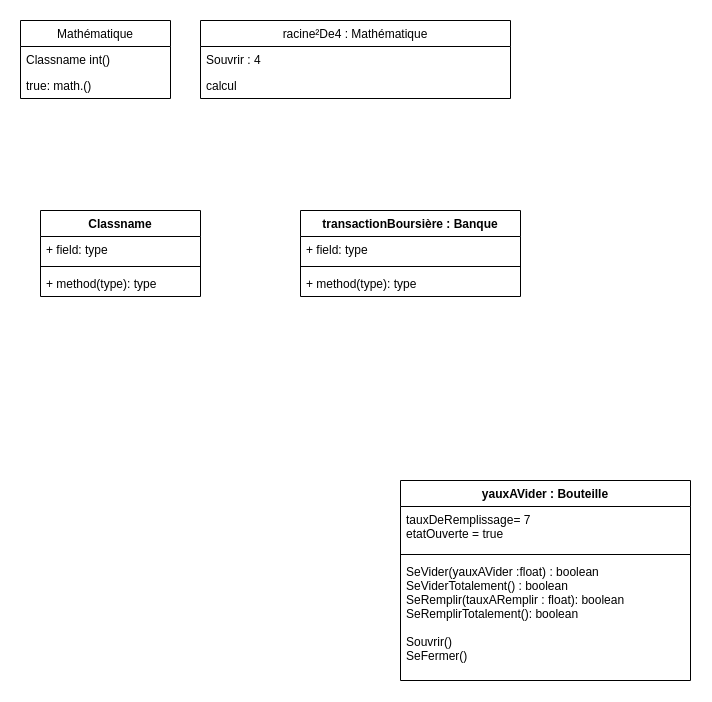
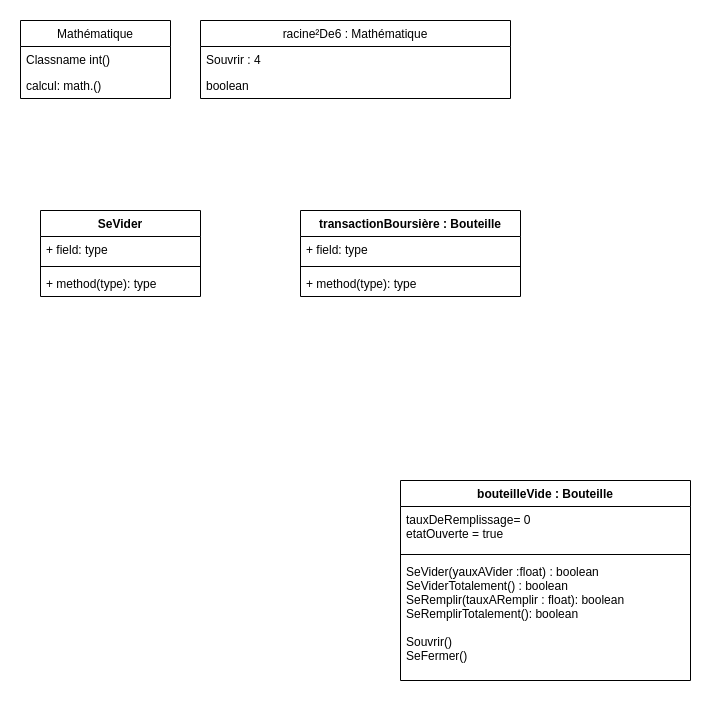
  <mxCell id="0" />
  <mxCell id="1" parent="0" />
- <mxCell id="2" value="racine²De4 : Mathématique" style="swimlane;fontStyle=0;childLayout=stackLayout;horizontal=1;startSize=26;fillColor=none;horizontalStack=0;resizeParent=1;resizeParentMax=0;resizeLast=0;collapsible=1;marginBottom=0;" vertex="1" parent="1"><mxGeometry x="200" y="20" width="310" height="78" as="geometry" /></mxCell>
+ <mxCell id="2" value="racine²De6 : Mathématique" style="swimlane;fontStyle=0;childLayout=stackLayout;horizontal=1;startSize=26;fillColor=none;horizontalStack=0;resizeParent=1;resizeParentMax=0;resizeLast=0;collapsible=1;marginBottom=0;" vertex="1" parent="1"><mxGeometry x="200" y="20" width="310" height="78" as="geometry" /></mxCell>
  <mxCell id="3" value="Souvrir : 4" style="text;strokeColor=none;fillColor=none;align=left;verticalAlign=top;spacingLeft=4;spacingRight=4;overflow=hidden;rotatable=0;points=[[0,0.5],[1,0.5]];portConstraint=eastwest;" vertex="1" parent="2"><mxGeometry y="26" width="310" height="26" as="geometry" /></mxCell>
- <mxCell id="4" value="calcul" style="text;strokeColor=none;fillColor=none;align=left;verticalAlign=top;spacingLeft=4;spacingRight=4;overflow=hidden;rotatable=0;points=[[0,0.5],[1,0.5]];portConstraint=eastwest;" vertex="1" parent="2"><mxGeometry y="52" width="310" height="26" as="geometry" /></mxCell>
+ <mxCell id="4" value="boolean" style="text;strokeColor=none;fillColor=none;align=left;verticalAlign=top;spacingLeft=4;spacingRight=4;overflow=hidden;rotatable=0;points=[[0,0.5],[1,0.5]];portConstraint=eastwest;" vertex="1" parent="2"><mxGeometry y="52" width="310" height="26" as="geometry" /></mxCell>
  <mxCell id="5" value="Mathématique" style="swimlane;fontStyle=0;childLayout=stackLayout;horizontal=1;startSize=26;fillColor=none;horizontalStack=0;resizeParent=1;resizeParentMax=0;resizeLast=0;collapsible=1;marginBottom=0;" vertex="1" parent="1"><mxGeometry x="20" y="20" width="150" height="78" as="geometry" /></mxCell>
  <mxCell id="6" value="Classname int()" style="text;strokeColor=none;fillColor=none;align=left;verticalAlign=top;spacingLeft=4;spacingRight=4;overflow=hidden;rotatable=0;points=[[0,0.5],[1,0.5]];portConstraint=eastwest;" vertex="1" parent="5"><mxGeometry y="26" width="150" height="26" as="geometry" /></mxCell>
- <mxCell id="7" value="true: math.()" style="text;strokeColor=none;fillColor=none;align=left;verticalAlign=top;spacingLeft=4;spacingRight=4;overflow=hidden;rotatable=0;points=[[0,0.5],[1,0.5]];portConstraint=eastwest;" vertex="1" parent="5"><mxGeometry y="52" width="150" height="26" as="geometry" /></mxCell>
- <mxCell id="8" value="Classname" style="swimlane;fontStyle=1;align=center;verticalAlign=top;childLayout=stackLayout;horizontal=1;startSize=26;horizontalStack=0;resizeParent=1;resizeParentMax=0;resizeLast=0;collapsible=1;marginBottom=0;" vertex="1" parent="1"><mxGeometry x="40" y="210" width="160" height="86" as="geometry" /></mxCell>
+ <mxCell id="7" value="calcul: math.()" style="text;strokeColor=none;fillColor=none;align=left;verticalAlign=top;spacingLeft=4;spacingRight=4;overflow=hidden;rotatable=0;points=[[0,0.5],[1,0.5]];portConstraint=eastwest;" vertex="1" parent="5"><mxGeometry y="52" width="150" height="26" as="geometry" /></mxCell>
+ <mxCell id="8" value="SeVider" style="swimlane;fontStyle=1;align=center;verticalAlign=top;childLayout=stackLayout;horizontal=1;startSize=26;horizontalStack=0;resizeParent=1;resizeParentMax=0;resizeLast=0;collapsible=1;marginBottom=0;" vertex="1" parent="1"><mxGeometry x="40" y="210" width="160" height="86" as="geometry" /></mxCell>
  <mxCell id="9" value="+ field: type" style="text;strokeColor=none;fillColor=none;align=left;verticalAlign=top;spacingLeft=4;spacingRight=4;overflow=hidden;rotatable=0;points=[[0,0.5],[1,0.5]];portConstraint=eastwest;" vertex="1" parent="8"><mxGeometry y="26" width="160" height="26" as="geometry" /></mxCell>
  <mxCell id="10" value="" style="line;strokeWidth=1;fillColor=none;align=left;verticalAlign=middle;spacingTop=-1;spacingLeft=3;spacingRight=3;rotatable=0;labelPosition=right;points=[];portConstraint=eastwest;strokeColor=inherit;" vertex="1" parent="8"><mxGeometry y="52" width="160" height="8" as="geometry" /></mxCell>
  <mxCell id="11" value="+ method(type): type" style="text;strokeColor=none;fillColor=none;align=left;verticalAlign=top;spacingLeft=4;spacingRight=4;overflow=hidden;rotatable=0;points=[[0,0.5],[1,0.5]];portConstraint=eastwest;" vertex="1" parent="8"><mxGeometry y="60" width="160" height="26" as="geometry" /></mxCell>
- <mxCell id="12" value="transactionBoursière : Banque" style="swimlane;fontStyle=1;align=center;verticalAlign=top;childLayout=stackLayout;horizontal=1;startSize=26;horizontalStack=0;resizeParent=1;resizeParentMax=0;resizeLast=0;collapsible=1;marginBottom=0;" vertex="1" parent="1"><mxGeometry x="300" y="210" width="220" height="86" as="geometry" /></mxCell>
+ <mxCell id="12" value="transactionBoursière : Bouteille" style="swimlane;fontStyle=1;align=center;verticalAlign=top;childLayout=stackLayout;horizontal=1;startSize=26;horizontalStack=0;resizeParent=1;resizeParentMax=0;resizeLast=0;collapsible=1;marginBottom=0;" vertex="1" parent="1"><mxGeometry x="300" y="210" width="220" height="86" as="geometry" /></mxCell>
  <mxCell id="13" value="+ field: type" style="text;strokeColor=none;fillColor=none;align=left;verticalAlign=top;spacingLeft=4;spacingRight=4;overflow=hidden;rotatable=0;points=[[0,0.5],[1,0.5]];portConstraint=eastwest;" vertex="1" parent="12"><mxGeometry y="26" width="220" height="26" as="geometry" /></mxCell>
  <mxCell id="14" value="" style="line;strokeWidth=1;fillColor=none;align=left;verticalAlign=middle;spacingTop=-1;spacingLeft=3;spacingRight=3;rotatable=0;labelPosition=right;points=[];portConstraint=eastwest;strokeColor=inherit;" vertex="1" parent="12"><mxGeometry y="52" width="220" height="8" as="geometry" /></mxCell>
  <mxCell id="15" value="+ method(type): type" style="text;strokeColor=none;fillColor=none;align=left;verticalAlign=top;spacingLeft=4;spacingRight=4;overflow=hidden;rotatable=0;points=[[0,0.5],[1,0.5]];portConstraint=eastwest;" vertex="1" parent="12"><mxGeometry y="60" width="220" height="26" as="geometry" /></mxCell>
- <mxCell id="16" value="yauxAVider : Bouteille" style="swimlane;fontStyle=1;align=center;verticalAlign=top;childLayout=stackLayout;horizontal=1;startSize=26;horizontalStack=0;resizeParent=1;resizeParentMax=0;resizeLast=0;collapsible=1;marginBottom=0;" vertex="1" parent="1"><mxGeometry x="400" y="480" width="290" height="200" as="geometry" /></mxCell>
- <mxCell id="17" value="tauxDeRemplissage= 7&#10;etatOuverte = true" style="text;strokeColor=none;fillColor=none;align=left;verticalAlign=top;spacingLeft=4;spacingRight=4;overflow=hidden;rotatable=0;points=[[0,0.5],[1,0.5]];portConstraint=eastwest;" vertex="1" parent="16"><mxGeometry y="26" width="290" height="44" as="geometry" /></mxCell>
+ <mxCell id="16" value="bouteilleVide : Bouteille" style="swimlane;fontStyle=1;align=center;verticalAlign=top;childLayout=stackLayout;horizontal=1;startSize=26;horizontalStack=0;resizeParent=1;resizeParentMax=0;resizeLast=0;collapsible=1;marginBottom=0;" vertex="1" parent="1"><mxGeometry x="400" y="480" width="290" height="200" as="geometry" /></mxCell>
+ <mxCell id="17" value="tauxDeRemplissage= 0&#10;etatOuverte = true" style="text;strokeColor=none;fillColor=none;align=left;verticalAlign=top;spacingLeft=4;spacingRight=4;overflow=hidden;rotatable=0;points=[[0,0.5],[1,0.5]];portConstraint=eastwest;" vertex="1" parent="16"><mxGeometry y="26" width="290" height="44" as="geometry" /></mxCell>
  <mxCell id="18" value="" style="line;strokeWidth=1;fillColor=none;align=left;verticalAlign=middle;spacingTop=-1;spacingLeft=3;spacingRight=3;rotatable=0;labelPosition=right;points=[];portConstraint=eastwest;strokeColor=inherit;" vertex="1" parent="16"><mxGeometry y="70" width="290" height="8" as="geometry" /></mxCell>
  <mxCell id="19" value="SeVider(yauxAVider :float) : boolean&#10;SeViderTotalement() : boolean&#10;SeRemplir(tauxARemplir : float): boolean&#10;SeRemplirTotalement(): boolean&#10;&#10;Souvrir()&#10;SeFermer()" style="text;strokeColor=none;fillColor=none;align=left;verticalAlign=top;spacingLeft=4;spacingRight=4;overflow=hidden;rotatable=0;points=[[0,0.5],[1,0.5]];portConstraint=eastwest;" vertex="1" parent="16"><mxGeometry y="78" width="290" height="122" as="geometry" /></mxCell>
